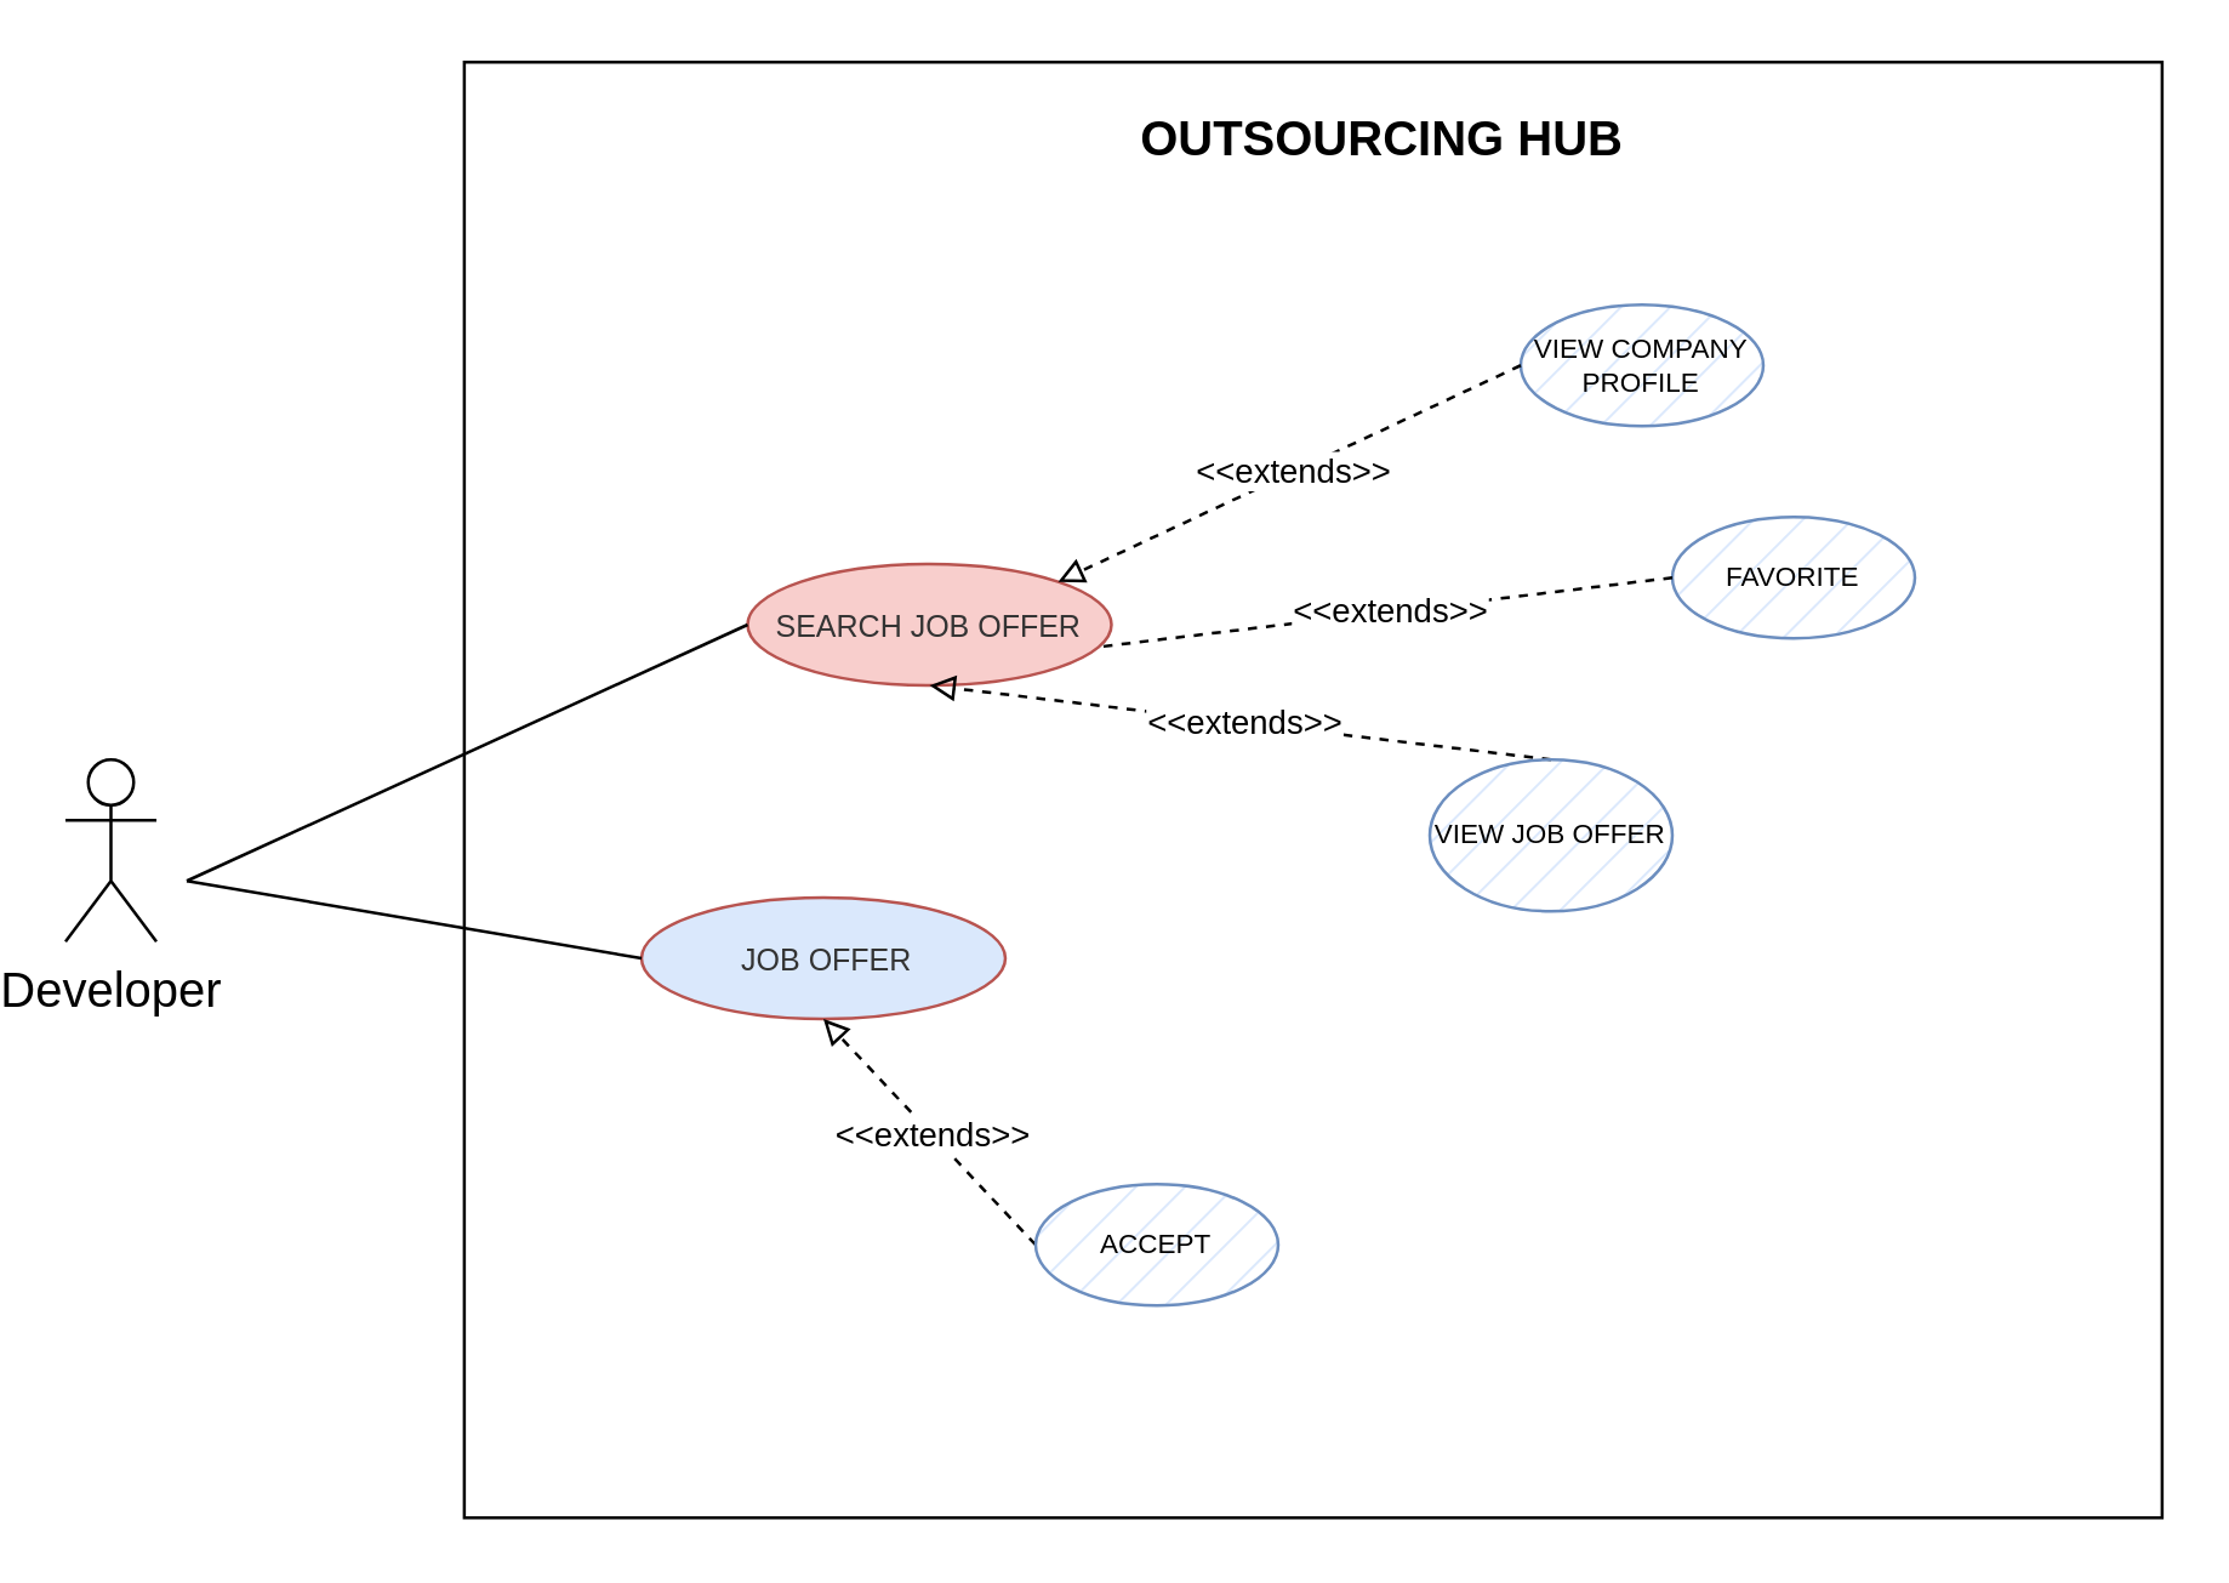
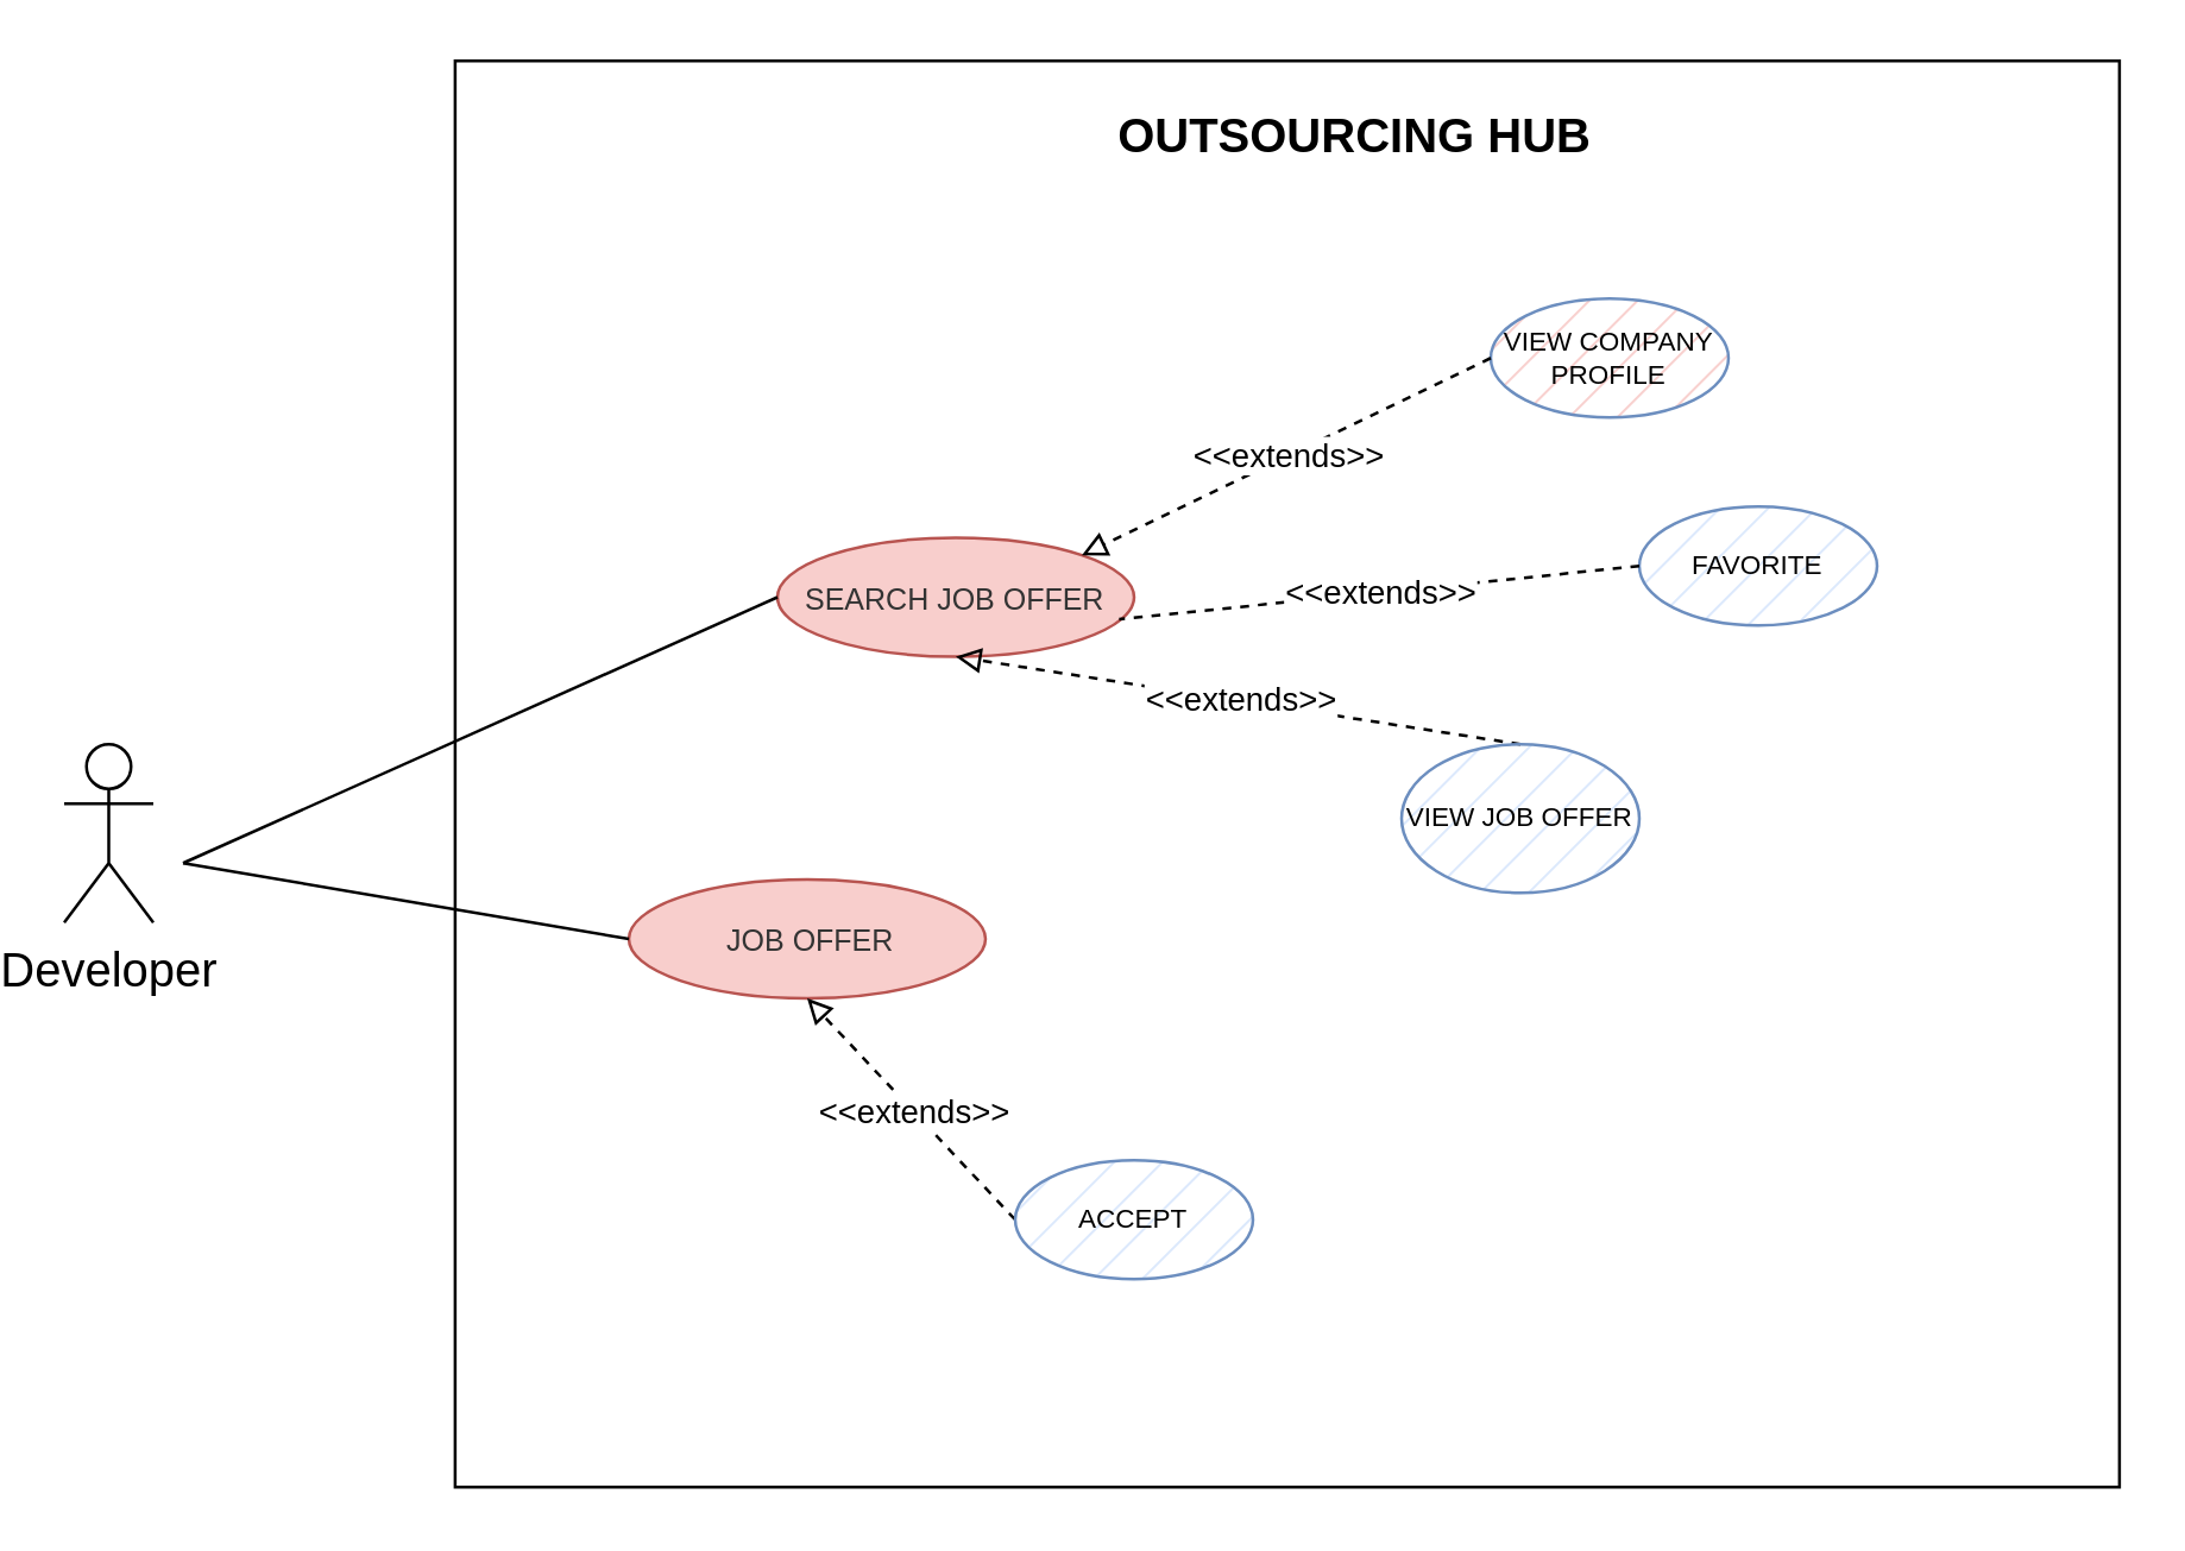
  <mxCell id="0" />
  <mxCell id="1" parent="0" />
  <mxCell id="2" value="" style="rounded=0;whiteSpace=wrap;html=1;" parent="1" vertex="1"><mxGeometry x="151.55" y="20" width="560" height="480" as="geometry" /></mxCell>
  <mxCell id="3" value="&lt;b&gt;&lt;font style=&quot;font-size: 16px;&quot;&gt;OUTSOURCING HUB&lt;/font&gt;&lt;/b&gt;" style="text;html=1;align=center;verticalAlign=middle;resizable=0;points=[];autosize=1;strokeColor=none;fillColor=none;" parent="1" vertex="1"><mxGeometry x="364" y="30" width="180" height="30" as="geometry" /></mxCell>
  <mxCell id="4" value="Developer" style="shape=umlActor;verticalLabelPosition=bottom;verticalAlign=top;html=1;outlineConnect=0;fontSize=16;" parent="1" vertex="1"><mxGeometry x="20" y="250" width="30" height="60" as="geometry" /></mxCell>
- <mxCell id="5" value="&lt;span style=&quot;caret-color: rgb(0, 0, 0); font-family: Helvetica; font-size: x-small; font-style: normal; font-variant-caps: normal; font-weight: 400; letter-spacing: normal; text-align: center; text-indent: 0px; text-transform: none; word-spacing: 0px; -webkit-text-stroke-width: 0px; text-decoration: none; float: none; display: inline !important;&quot;&gt;&lt;font color=&quot;#333333&quot;&gt;SEARCH JOB OFFER&lt;/font&gt;&lt;/span&gt;" style="ellipse;whiteSpace=wrap;html=1;fillColor=#f8cecc;strokeColor=#b85450;" parent="1" vertex="1"><mxGeometry x="245" y="185.5" width="120" height="40" as="geometry" /></mxCell>
+ <mxCell id="5" value="&lt;span style=&quot;caret-color: rgb(0, 0, 0); font-family: Helvetica; font-size: x-small; font-style: normal; font-variant-caps: normal; font-weight: 400; letter-spacing: normal; text-align: center; text-indent: 0px; text-transform: none; word-spacing: 0px; -webkit-text-stroke-width: 0px; text-decoration: none; float: none; display: inline !important;&quot;&gt;&lt;font color=&quot;#333333&quot;&gt;SEARCH JOB OFFER&lt;/font&gt;&lt;/span&gt;" style="ellipse;whiteSpace=wrap;html=1;fillColor=#f8cecc;strokeColor=#b85450;" parent="1" vertex="1"><mxGeometry x="260" y="180.5" width="120" height="40" as="geometry" /></mxCell>
  <mxCell id="6" style="edgeStyle=none;rounded=0;orthogonalLoop=1;jettySize=auto;html=1;strokeColor=default;strokeWidth=1;fontSize=10;startArrow=none;startFill=0;endArrow=none;endFill=0;exitX=0;exitY=0.5;exitDx=0;exitDy=0;" parent="1" source="5" edge="1"><mxGeometry relative="1" as="geometry"><mxPoint x="60" y="290" as="targetPoint" /><mxPoint x="233.18" y="555.858" as="sourcePoint" /></mxGeometry></mxCell>
- <mxCell id="7" value="&lt;font style=&quot;font-size: 9px;&quot;&gt;VIEW COMPANY PROFILE&lt;br style=&quot;font-size: 9px;&quot;&gt;&lt;/font&gt;" style="ellipse;whiteSpace=wrap;html=1;fillColor=#dae8fc;strokeColor=#6c8ebf;fontSize=9;strokeWidth=1;fillStyle=hatch;" parent="1" vertex="1"><mxGeometry x="500" y="100" width="80" height="40" as="geometry" /></mxCell>
+ <mxCell id="7" value="&lt;font style=&quot;font-size: 9px;&quot;&gt;VIEW COMPANY PROFILE&lt;br style=&quot;font-size: 9px;&quot;&gt;&lt;/font&gt;" style="ellipse;whiteSpace=wrap;html=1;fillColor=#f8cecc;strokeColor=#6c8ebf;fontSize=9;strokeWidth=1;fillStyle=hatch;" parent="1" vertex="1"><mxGeometry x="500" y="100" width="80" height="40" as="geometry" /></mxCell>
  <mxCell id="8" value="&amp;lt;&amp;lt;extends&amp;gt;&amp;gt;" style="endArrow=block;endFill=0;html=1;rounded=0;dashed=1;exitX=0;exitY=0.5;exitDx=0;exitDy=0;entryX=1;entryY=0;entryDx=0;entryDy=0;" parent="1" source="7" target="5" edge="1"><mxGeometry x="-0.014" width="160" relative="1" as="geometry"><mxPoint x="295.004" y="175.502" as="sourcePoint" /><mxPoint x="297.43" y="221.36" as="targetPoint" /><Array as="points" /><mxPoint as="offset" /></mxGeometry></mxCell>
  <mxCell id="9" value="&lt;font style=&quot;font-size: 9px;&quot;&gt;FAVORITE&lt;br style=&quot;font-size: 9px;&quot;&gt;&lt;/font&gt;" style="ellipse;whiteSpace=wrap;html=1;fillColor=#dae8fc;strokeColor=#6c8ebf;fontSize=9;strokeWidth=1;fillStyle=hatch;" parent="1" vertex="1"><mxGeometry x="550" y="170" width="80" height="40" as="geometry" /></mxCell>
  <mxCell id="10" value="&amp;lt;&amp;lt;extends&amp;gt;&amp;gt;" style="endArrow=none;endFill=0;html=1;rounded=0;dashed=1;exitX=0;exitY=0.5;exitDx=0;exitDy=0;entryX=0.958;entryY=0.686;entryDx=0;entryDy=0;entryPerimeter=0;" parent="1" source="9" target="5" edge="1"><mxGeometry x="-0.014" width="160" relative="1" as="geometry"><mxPoint x="575" y="195.5" as="sourcePoint" /><mxPoint x="375" y="215.5" as="targetPoint" /><Array as="points" /><mxPoint as="offset" /></mxGeometry></mxCell>
  <mxCell id="11" value="&amp;lt;&amp;lt;extends&amp;gt;&amp;gt;" style="endArrow=block;endFill=0;html=1;rounded=0;dashed=1;entryX=0.5;entryY=1;entryDx=0;entryDy=0;exitX=0.5;exitY=0;exitDx=0;exitDy=0;" parent="1" source="12" target="5" edge="1"><mxGeometry x="-0.014" width="160" relative="1" as="geometry"><mxPoint x="375" y="285.5" as="sourcePoint" /><mxPoint x="242" y="355.5" as="targetPoint" /><Array as="points" /><mxPoint as="offset" /></mxGeometry></mxCell>
  <mxCell id="12" value="&lt;font style=&quot;font-size: 9px;&quot;&gt;VIEW JOB OFFER&lt;br style=&quot;font-size: 9px;&quot;&gt;&lt;/font&gt;" style="ellipse;whiteSpace=wrap;html=1;fillColor=#dae8fc;strokeColor=#6c8ebf;fontSize=9;strokeWidth=1;fillStyle=hatch;" parent="1" vertex="1"><mxGeometry x="470" y="250" width="80" height="50" as="geometry" /></mxCell>
- <mxCell id="13" value="&lt;span style=&quot;caret-color: rgb(0, 0, 0); font-family: Helvetica; font-size: x-small; font-style: normal; font-variant-caps: normal; font-weight: 400; letter-spacing: normal; text-align: center; text-indent: 0px; text-transform: none; word-spacing: 0px; -webkit-text-stroke-width: 0px; text-decoration: none; float: none; display: inline !important;&quot;&gt;&lt;font color=&quot;#333333&quot;&gt;&amp;nbsp;JOB OFFER&lt;/font&gt;&lt;/span&gt;" style="ellipse;whiteSpace=wrap;html=1;fillColor=#dae8fc;strokeColor=#b85450;" parent="1" vertex="1"><mxGeometry x="210" y="295.5" width="120" height="40" as="geometry" /></mxCell>
+ <mxCell id="13" value="&lt;span style=&quot;caret-color: rgb(0, 0, 0); font-family: Helvetica; font-size: x-small; font-style: normal; font-variant-caps: normal; font-weight: 400; letter-spacing: normal; text-align: center; text-indent: 0px; text-transform: none; word-spacing: 0px; -webkit-text-stroke-width: 0px; text-decoration: none; float: none; display: inline !important;&quot;&gt;&lt;font color=&quot;#333333&quot;&gt;&amp;nbsp;JOB OFFER&lt;/font&gt;&lt;/span&gt;" style="ellipse;whiteSpace=wrap;html=1;fillColor=#f8cecc;strokeColor=#b85450;" parent="1" vertex="1"><mxGeometry x="210" y="295.5" width="120" height="40" as="geometry" /></mxCell>
  <mxCell id="14" style="edgeStyle=none;rounded=0;orthogonalLoop=1;jettySize=auto;html=1;strokeColor=default;strokeWidth=1;fontSize=10;startArrow=none;startFill=0;endArrow=none;endFill=0;exitX=0;exitY=0.5;exitDx=0;exitDy=0;" parent="1" source="13" edge="1"><mxGeometry relative="1" as="geometry"><mxPoint x="60" y="290" as="targetPoint" /><mxPoint x="230" y="300" as="sourcePoint" /></mxGeometry></mxCell>
  <mxCell id="15" value="&amp;lt;&amp;lt;extends&amp;gt;&amp;gt;" style="endArrow=block;endFill=0;html=1;rounded=0;dashed=1;entryX=0.5;entryY=1;entryDx=0;entryDy=0;exitX=0;exitY=0.5;exitDx=0;exitDy=0;" parent="1" source="16" target="13" edge="1"><mxGeometry x="-0.014" width="160" relative="1" as="geometry"><mxPoint x="375" y="415.5" as="sourcePoint" /><mxPoint x="255" y="345.5" as="targetPoint" /><Array as="points" /><mxPoint as="offset" /></mxGeometry></mxCell>
  <mxCell id="16" value="&lt;font style=&quot;font-size: 9px;&quot;&gt;ACCEPT&lt;br style=&quot;font-size: 9px;&quot;&gt;&lt;/font&gt;" style="ellipse;whiteSpace=wrap;html=1;fillColor=#dae8fc;strokeColor=#6c8ebf;fontSize=9;strokeWidth=1;fillStyle=hatch;" parent="1" vertex="1"><mxGeometry x="340" y="390" width="80" height="40" as="geometry" /></mxCell>
